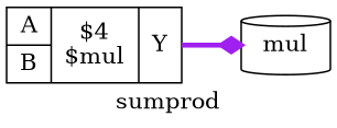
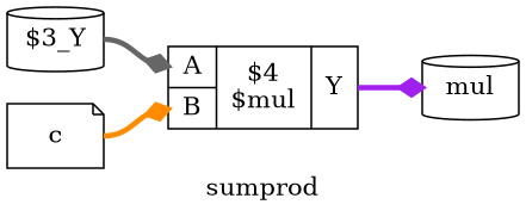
  digraph {
    label=sumprod
    rankdir=LR
    remincross=true
    node [shape=cylinder]
    edge [arrowhead=diamond fontcolor=black style="setlinewidth(3)" tailport=e]
    n1 [color=black fontcolor=black label=mul]
+   n2 [label="$3_Y"]
    n3 [label="{{<p2> A|<p3> B}|$4\n$mul|{<p4> Y}}" shape=record]
+   n4 [label=c shape=note]
+   n2 -> n3 [color=gray40 headport="p2:w"]
    n3 -> n1 [color=purple headport=w tailport="p4:e"]
+   n4 -> n3 [color=darkorange headport="p3:w"]
  }
